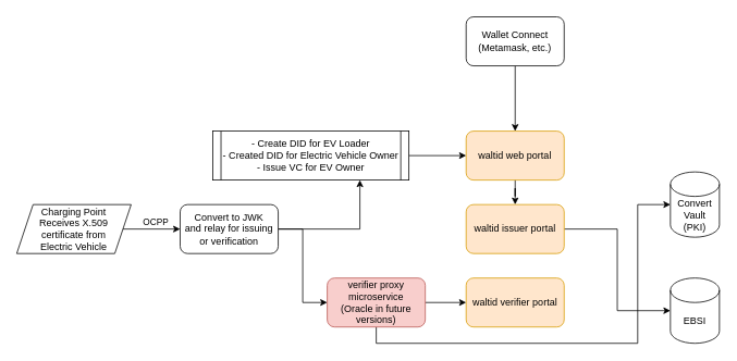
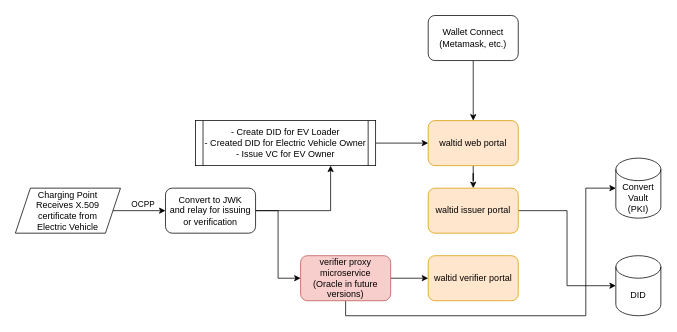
  <mxCell id="0" />
  <mxCell id="1" parent="0" />
  <mxCell id="2" value="" style="edgeStyle=orthogonalEdgeStyle;rounded=0;orthogonalLoop=1;jettySize=auto;html=1;" edge="1" parent="1" source="3" target="5"><mxGeometry relative="1" as="geometry" /></mxCell>
  <mxCell id="3" value="waltid web portal" style="rounded=1;whiteSpace=wrap;html=1;fillColor=#ffe6cc;strokeColor=#d79b00;" vertex="1" parent="1"><mxGeometry x="570" y="160" width="120" height="60" as="geometry" /></mxCell>
  <mxCell id="4" style="edgeStyle=orthogonalEdgeStyle;rounded=0;orthogonalLoop=1;jettySize=auto;html=1;exitX=1;exitY=0.5;exitDx=0;exitDy=0;entryX=0;entryY=0.5;entryDx=0;entryDy=0;entryPerimeter=0;" edge="1" parent="1" source="5" target="7"><mxGeometry relative="1" as="geometry" /></mxCell>
  <mxCell id="5" value="waltid issuer portal" style="rounded=1;whiteSpace=wrap;html=1;fillColor=#ffe6cc;strokeColor=#d79b00;" vertex="1" parent="1"><mxGeometry x="570" y="250" width="120" height="60" as="geometry" /></mxCell>
  <mxCell id="6" value="waltid verifier portal" style="rounded=1;whiteSpace=wrap;html=1;fillColor=#ffe6cc;strokeColor=#d79b00;" vertex="1" parent="1"><mxGeometry x="570" y="340" width="120" height="60" as="geometry" /></mxCell>
- <mxCell id="7" value="EBSI" style="shape=cylinder3;whiteSpace=wrap;html=1;boundedLbl=1;backgroundOutline=1;size=15;" vertex="1" parent="1"><mxGeometry x="820" y="340" width="60" height="80" as="geometry" /></mxCell>
+ <mxCell id="7" value="DID" style="shape=cylinder3;whiteSpace=wrap;html=1;boundedLbl=1;backgroundOutline=1;size=15;" vertex="1" parent="1"><mxGeometry x="820" y="340" width="60" height="80" as="geometry" /></mxCell>
  <mxCell id="8" value="&lt;div&gt;Convert&lt;/div&gt;&lt;div&gt;Vault&lt;/div&gt;&lt;div&gt;(PKI)&lt;br&gt;&lt;/div&gt;" style="shape=cylinder3;whiteSpace=wrap;html=1;boundedLbl=1;backgroundOutline=1;size=15;" vertex="1" parent="1"><mxGeometry x="820" y="210" width="60" height="80" as="geometry" /></mxCell>
  <mxCell id="9" value="" style="edgeStyle=orthogonalEdgeStyle;rounded=0;orthogonalLoop=1;jettySize=auto;html=1;" edge="1" parent="1" source="11" target="6"><mxGeometry relative="1" as="geometry" /></mxCell>
  <mxCell id="10" style="edgeStyle=orthogonalEdgeStyle;rounded=0;orthogonalLoop=1;jettySize=auto;html=1;exitX=0.5;exitY=1;exitDx=0;exitDy=0;entryX=0;entryY=0.5;entryDx=0;entryDy=0;entryPerimeter=0;" edge="1" parent="1" source="11" target="8"><mxGeometry relative="1" as="geometry"><Array as="points"><mxPoint x="460" y="420" /><mxPoint x="780" y="420" /><mxPoint x="780" y="250" /></Array></mxGeometry></mxCell>
  <mxCell id="11" value="&lt;div&gt;verifier proxy microservice&lt;/div&gt;&lt;div&gt;(Oracle in future versions)&lt;br&gt;&lt;/div&gt;" style="rounded=1;whiteSpace=wrap;html=1;fillColor=#f8cecc;strokeColor=#b85450;" vertex="1" parent="1"><mxGeometry x="400" y="340" width="120" height="60" as="geometry" /></mxCell>
  <mxCell id="12" value="" style="edgeStyle=orthogonalEdgeStyle;rounded=0;orthogonalLoop=1;jettySize=auto;html=1;" edge="1" parent="1" source="13" target="3"><mxGeometry relative="1" as="geometry" /></mxCell>
  <mxCell id="13" value="&lt;div&gt;Wallet Connect&lt;/div&gt;&lt;div&gt;(Metamask, etc.)&lt;br&gt;&lt;/div&gt;" style="rounded=1;whiteSpace=wrap;html=1;" vertex="1" parent="1"><mxGeometry x="570" y="20" width="120" height="60" as="geometry" /></mxCell>
  <mxCell id="14" value="" style="edgeStyle=orthogonalEdgeStyle;rounded=0;orthogonalLoop=1;jettySize=auto;html=1;" edge="1" parent="1" source="15" target="3"><mxGeometry relative="1" as="geometry" /></mxCell>
  <mxCell id="15" value="&lt;div&gt;- Create DID for EV Loader&lt;/div&gt;&lt;div&gt;- Created DID for Electric Vehicle Owner&lt;/div&gt;&lt;div&gt;- Issue VC for EV Owner&lt;br&gt;&lt;/div&gt;" style="shape=process;whiteSpace=wrap;html=1;backgroundOutline=1;size=0.042;" vertex="1" parent="1"><mxGeometry x="260" y="160" width="240" height="60" as="geometry" /></mxCell>
  <mxCell id="16" value="" style="edgeStyle=orthogonalEdgeStyle;rounded=0;orthogonalLoop=1;jettySize=auto;html=1;" edge="1" parent="1" source="18" target="21"><mxGeometry relative="1" as="geometry" /></mxCell>
  <mxCell id="17" value="OCPP" style="edgeLabel;html=1;align=center;verticalAlign=middle;resizable=0;points=[];" vertex="1" connectable="0" parent="16"><mxGeometry x="0.298" y="-2" relative="1" as="geometry"><mxPoint x="-6" y="-12" as="offset" /></mxGeometry></mxCell>
  <mxCell id="18" value="&lt;div&gt;Charging Point&lt;/div&gt;&lt;div&gt;Receives X.509 certificate from&lt;/div&gt;&lt;div&gt;Electric Vehicle&lt;br&gt;&lt;/div&gt;" style="shape=parallelogram;perimeter=parallelogramPerimeter;whiteSpace=wrap;html=1;fixedSize=1;" vertex="1" parent="1"><mxGeometry x="20" y="250" width="140" height="60" as="geometry" /></mxCell>
  <mxCell id="19" style="edgeStyle=orthogonalEdgeStyle;rounded=0;orthogonalLoop=1;jettySize=auto;html=1;exitX=1;exitY=0.5;exitDx=0;exitDy=0;entryX=0;entryY=0.5;entryDx=0;entryDy=0;" edge="1" parent="1" source="21" target="11"><mxGeometry relative="1" as="geometry" /></mxCell>
  <mxCell id="20" style="edgeStyle=orthogonalEdgeStyle;rounded=0;orthogonalLoop=1;jettySize=auto;html=1;exitX=1;exitY=0.5;exitDx=0;exitDy=0;entryX=0.75;entryY=1;entryDx=0;entryDy=0;" edge="1" parent="1" source="21" target="15"><mxGeometry relative="1" as="geometry" /></mxCell>
  <mxCell id="21" value="&lt;div&gt;Convert to JWK&lt;/div&gt;&lt;div&gt;and relay for issuing&lt;/div&gt;&lt;div&gt;or verification&lt;br&gt;&lt;/div&gt;" style="rounded=1;whiteSpace=wrap;html=1;" vertex="1" parent="1"><mxGeometry y="250" width="120" height="60" as="geometry" x="220" /></mxCell>
